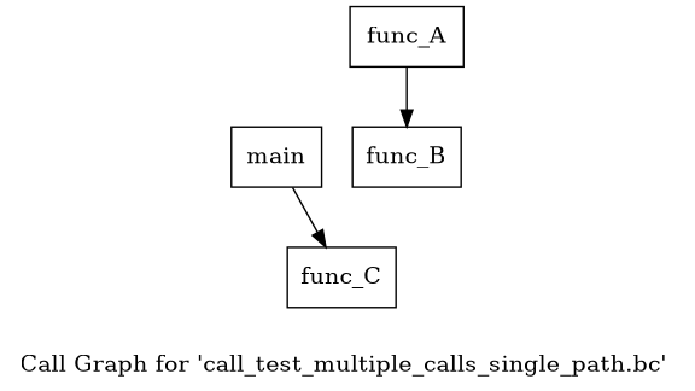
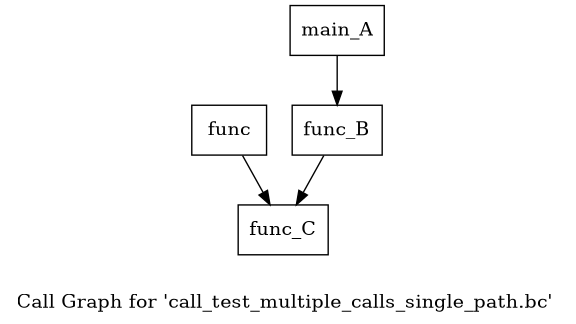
  digraph {
    label="Call Graph for 'call_test_multiple_calls_single_path.bc' "
    node [shape=box style=solid]
-   n1 [label=main]
+   n1 [label=func]
    n2 [label=func_C]
-   n3 [label=func_A]
+   n3 [label=main_A]
    n4 [label=func_B]
    n1 -> n2
    n3 -> n4
+   n4 -> n2
  }
